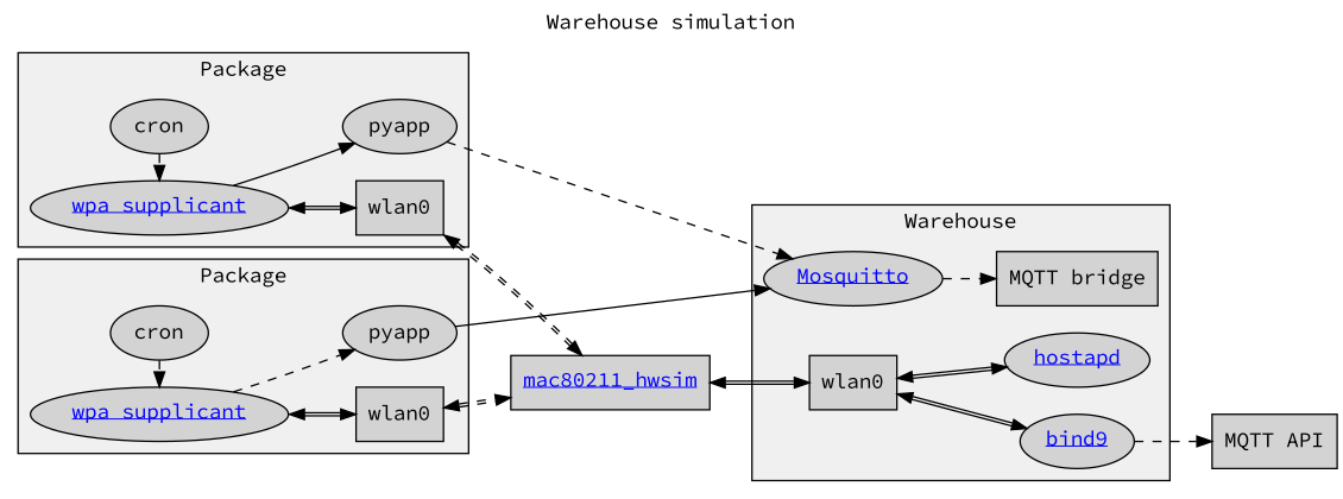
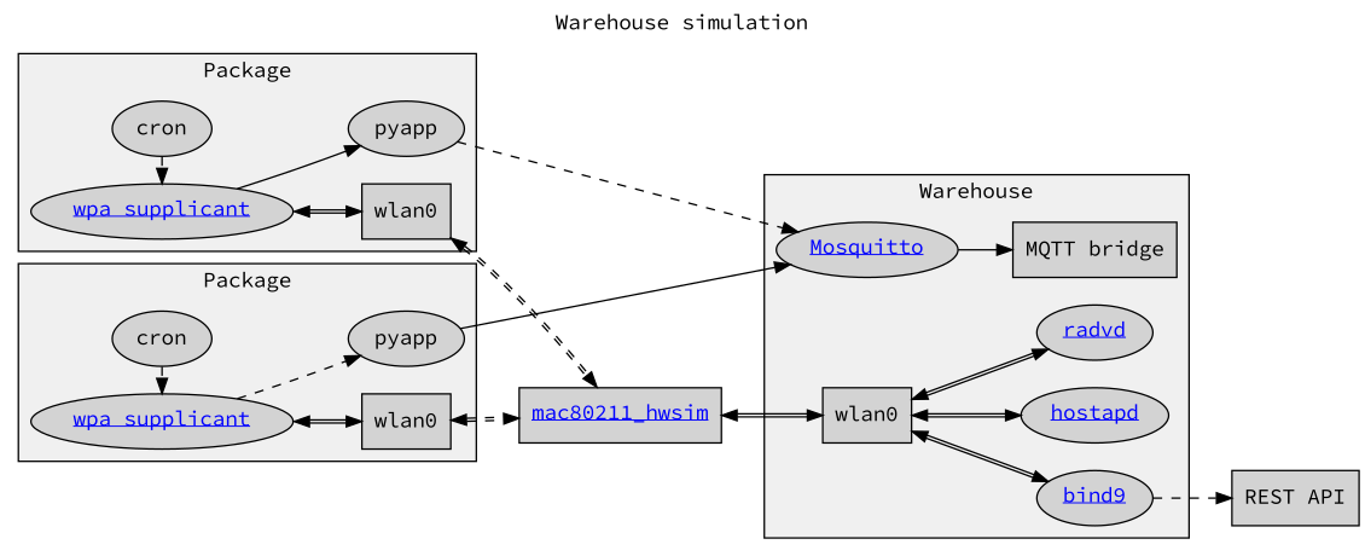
  digraph {
    compound=true
    fillcolor=grey94
    fontname="Source Code Pro"
    label="Warehouse simulation"
    labelloc=t
    rankdir=LR
    style=filled
    node [fontname="Source Code Pro" style=filled]
    edge [fontname="Source Code Pro" style=solid]
    n1 [label=<<font color='blue'><u>Mosquitto</u></font>>]
+   n2 [label=<<font color='blue'><u>radvd</u></font>>]
    n3 [label=<<font color='blue'><u>bind9</u></font>>]
    n4 [label=<<font color='blue'><u>hostapd</u></font>>]
    n5 [label="MQTT bridge" shape=box]
    n6 [label=wlan0 shape=box]
    n7 [label=pyapp]
    n8 [label=cron]
    n9 [label=<<font color='blue'><u>wpa supplicant</u></font>>]
    n10 [label=wlan0 shape=box]
    n11 [label=pyapp]
    n12 [label=cron]
    n13 [label=<<font color='blue'><u>wpa supplicant</u></font>>]
    n14 [label=wlan0 shape=box]
-   n15 [label="MQTT API" shape=box]
+   n15 [label="REST API" shape=box]
    n16 [label=<<font color='blue'><u>mac80211_hwsim</u></font>> shape=box]
    subgraph cluster_1 {
      label=Warehouse
      n1
+     n2
      n3
      n4
      n5
      n6
    }
    subgraph cluster_2 {
      label=Package
      n7
      n8
      n9
      n10
    }
    subgraph cluster_3 {
      label=Package
      n11
      n12
      n13
      n14
    }
-   n1 -> n5 [style=dashed]
+   n1 -> n5
    n3 -> n15 [style=dashed]
+   n6 -> n2 [color="black:black" dir=both]
    n6 -> n3 [color="black:black" dir=both]
    n6 -> n4 [color="black:black" dir=both]
    n7 -> n1
    n8 -> n9 [constraint=false style=dashed]
    n9 -> n7 [style=dashed]
    n9 -> n10 [color="black:black" dir=both]
    n10 -> n16 [color="black:black" dir=both style=dashed]
    n11 -> n1 [style=dashed]
    n12 -> n13 [constraint=false style=dashed]
    n13 -> n11
    n13 -> n14 [color="black:black" dir=both]
    n14 -> n16 [color="black:black" dir=both style=dashed]
    n16 -> n6 [color="black:black" dir=both]
  }
